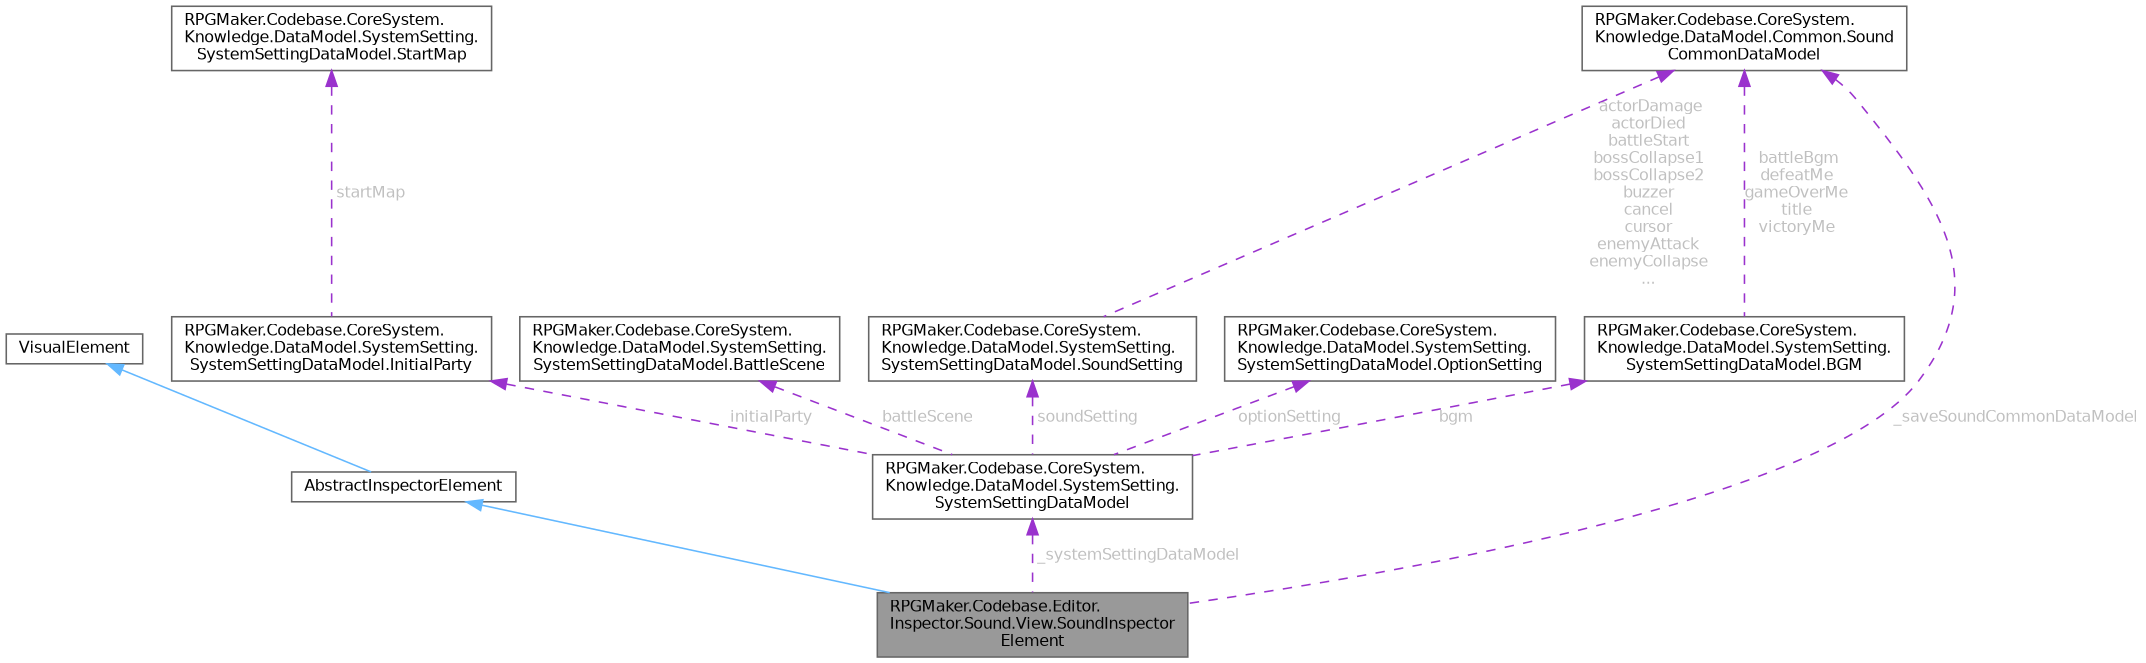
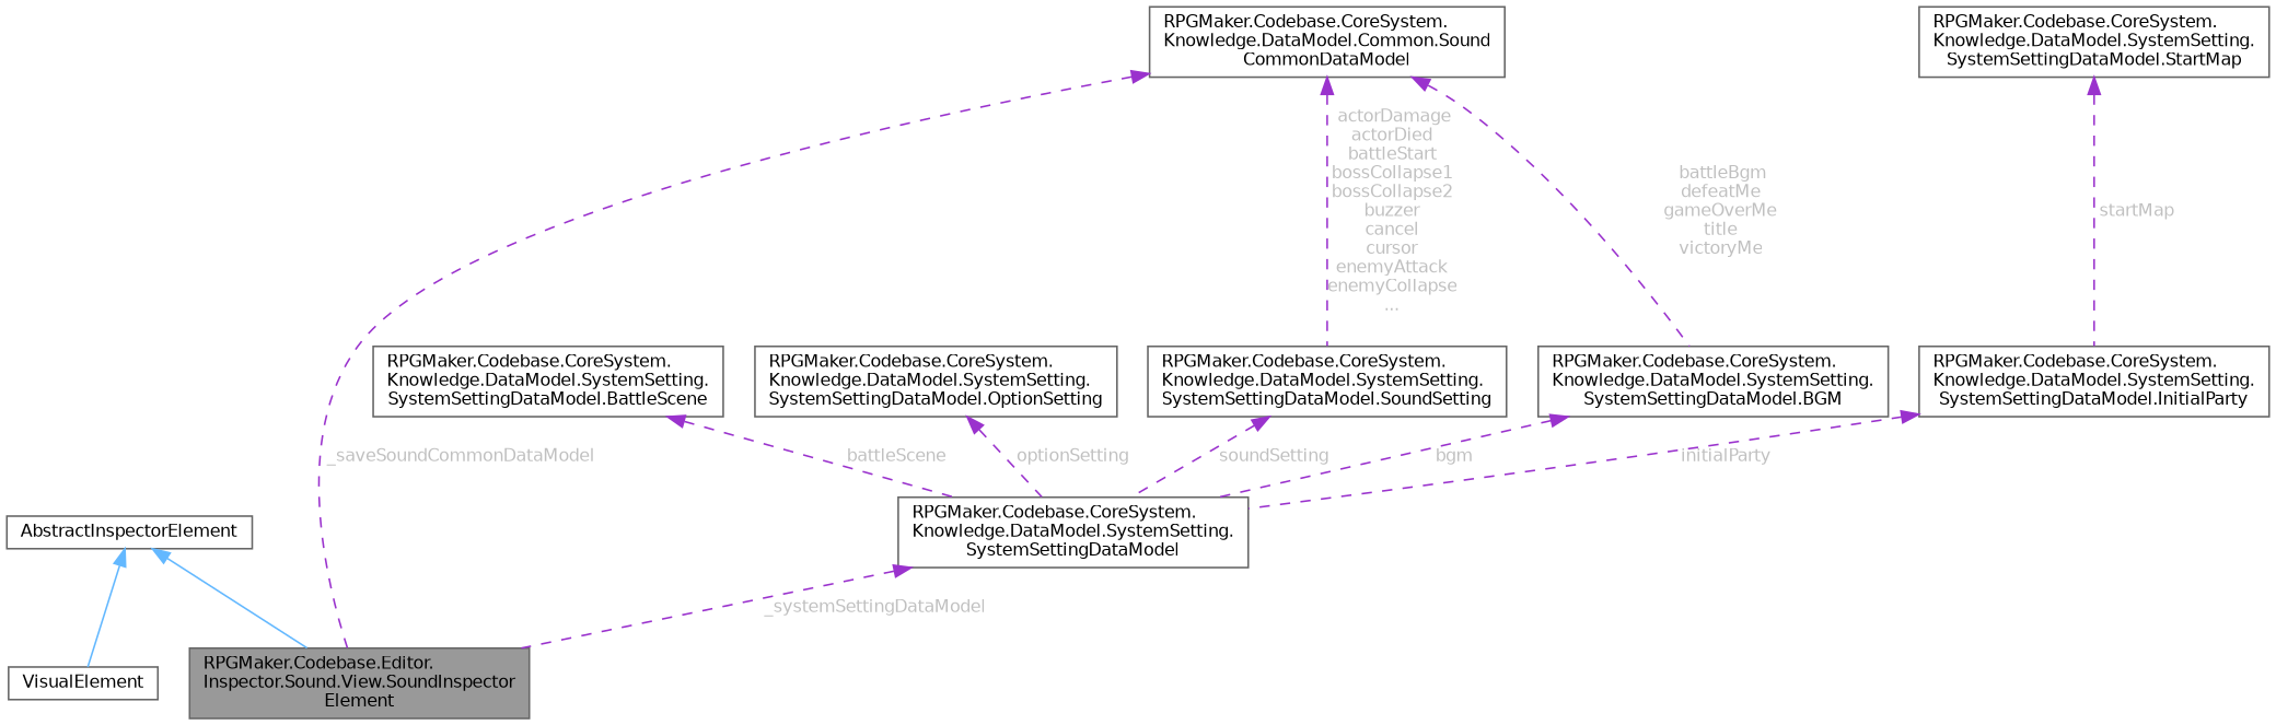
  digraph {
    rankdir=TB
    node [color=gray40 fillcolor=white fontname=Helvetica fontsize=10 shape=box style=filled]
    edge [color=darkorchid3 dir=back fontname=Helvetica fontsize=10 labelfontname=Helvetica labelfontsize=10 style=dashed fontcolor=grey]
    n1 [fillcolor=grey60 fontcolor=black height=0.2 label="RPGMaker.Codebase.Editor.\lInspector.Sound.View.SoundInspector\lElement" width=0.4]
    n2 [height=0.2 label=AbstractInspectorElement width=0.4]
    n3 [height=0.2 label=VisualElement width=0.4]
    n4 [height=0.2 label="RPGMaker.Codebase.CoreSystem.\lKnowledge.DataModel.SystemSetting.\lSystemSettingDataModel" width=0.4]
    n5 [height=0.2 label="RPGMaker.Codebase.CoreSystem.\lKnowledge.DataModel.SystemSetting.\lSystemSettingDataModel.BattleScene" width=0.4]
    n6 [height=0.2 label="RPGMaker.Codebase.CoreSystem.\lKnowledge.DataModel.SystemSetting.\lSystemSettingDataModel.BGM" width=0.4]
    n7 [height=0.2 label="RPGMaker.Codebase.CoreSystem.\lKnowledge.DataModel.Common.Sound\lCommonDataModel" width=0.4]
    n8 [height=0.2 label="RPGMaker.Codebase.CoreSystem.\lKnowledge.DataModel.SystemSetting.\lSystemSettingDataModel.SoundSetting" width=0.4]
    n9 [height=0.2 label="RPGMaker.Codebase.CoreSystem.\lKnowledge.DataModel.SystemSetting.\lSystemSettingDataModel.InitialParty" width=0.4]
    n10 [height=0.2 label="RPGMaker.Codebase.CoreSystem.\lKnowledge.DataModel.SystemSetting.\lSystemSettingDataModel.StartMap" width=0.4]
    n11 [height=0.2 label="RPGMaker.Codebase.CoreSystem.\lKnowledge.DataModel.SystemSetting.\lSystemSettingDataModel.OptionSetting" width=0.4]
    n2 -> n1 [color=steelblue1 style=solid fontcolor=""]
-   n3 -> n2 [color=steelblue1 style=solid fontcolor=""]
+   n2 -> n3 [color=steelblue1 style=solid fontcolor=""]
    n4 -> n1 [label=" _systemSettingDataModel"]
    n5 -> n4 [label=" battleScene"]
    n6 -> n4 [label=" bgm"]
    n7 -> n1 [label=" _saveSoundCommonDataModel"]
    n7 -> n6 [label=" battleBgm\ndefeatMe\ngameOverMe\ntitle\nvictoryMe"]
    n7 -> n8 [label=" actorDamage\nactorDied\nbattleStart\nbossCollapse1\nbossCollapse2\nbuzzer\ncancel\ncursor\nenemyAttack\nenemyCollapse\n..."]
    n8 -> n4 [label=" soundSetting"]
    n9 -> n4 [label=" initialParty"]
    n10 -> n9 [label=" startMap"]
    n11 -> n4 [label=" optionSetting"]
  }
